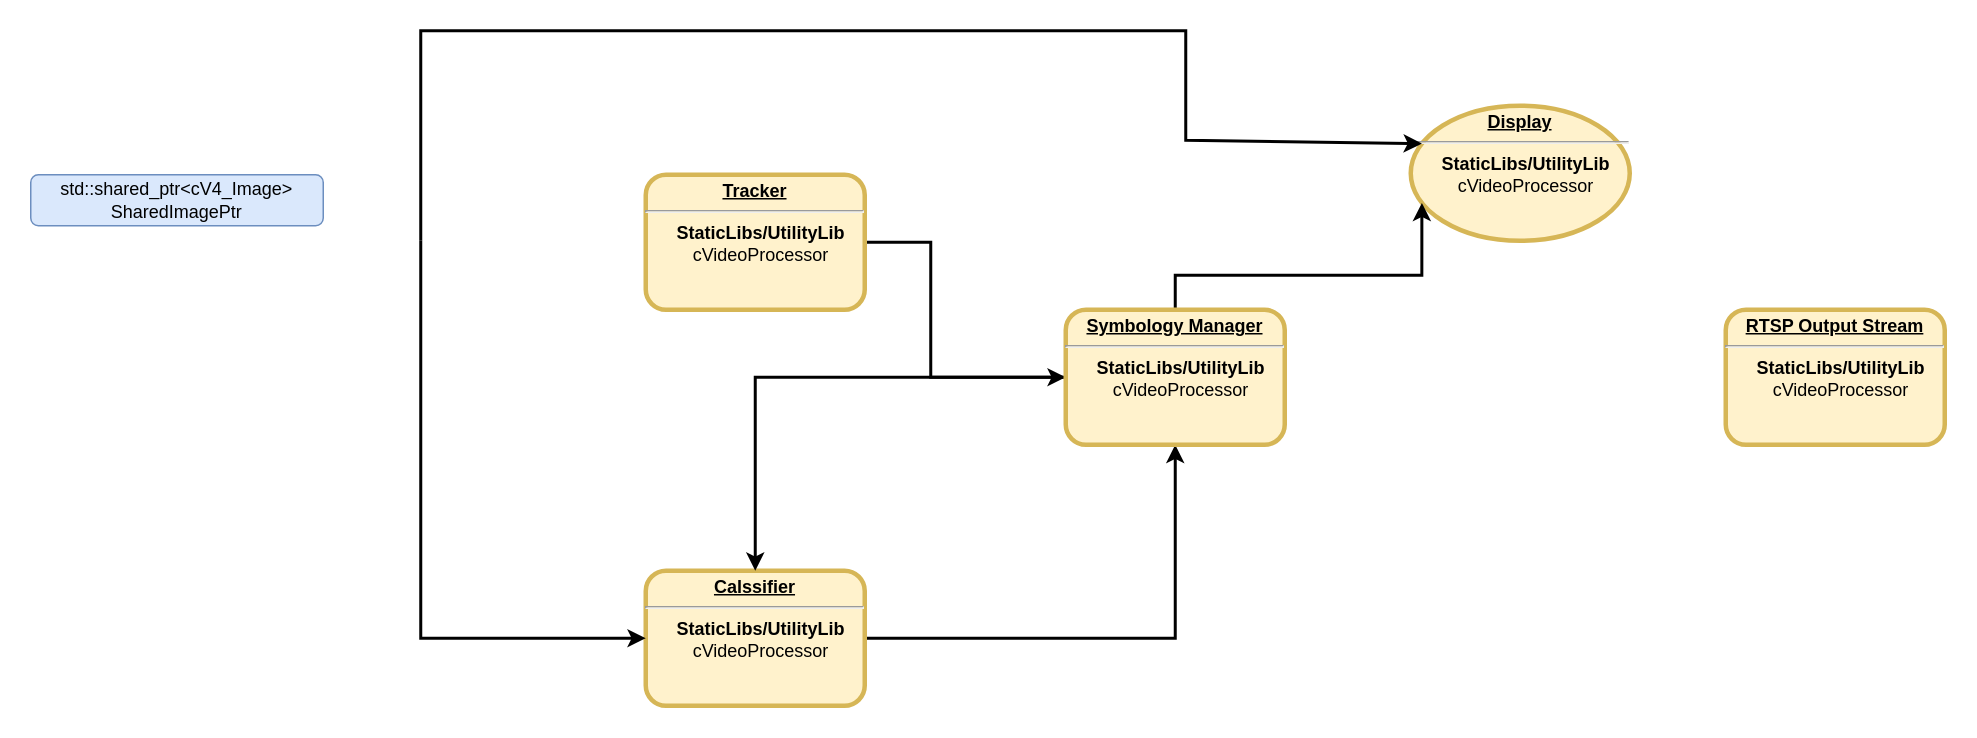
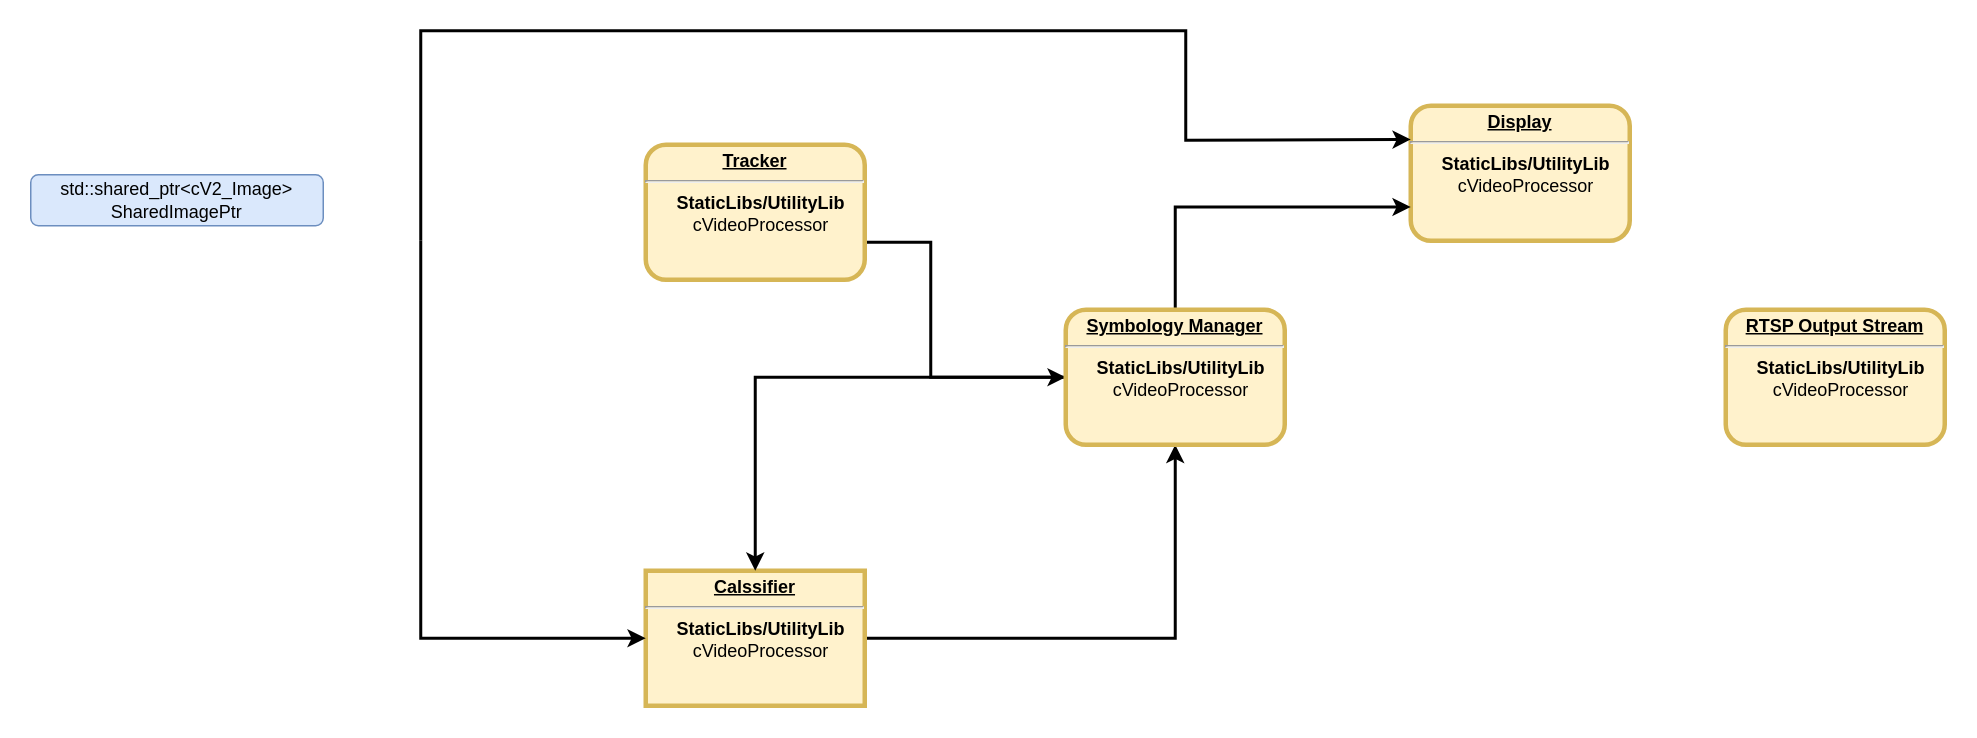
  <mxCell id="0" />
  <mxCell id="1" parent="0" />
  <mxCell id="2" style="edgeStyle=orthogonalEdgeStyle;rounded=0;orthogonalLoop=1;jettySize=auto;html=1;exitX=1;exitY=0.5;exitDx=0;exitDy=0;entryX=0;entryY=0.5;entryDx=0;entryDy=0;strokeWidth=2;" edge="1" parent="1" source="3" target="12"><mxGeometry relative="1" as="geometry"><Array as="points"><mxPoint x="620" y="161" /><mxPoint x="620" y="251" /></Array></mxGeometry></mxCell>
- <mxCell id="3" value="&lt;p style=&quot;margin: 0px ; margin-top: 4px ; text-align: center ; text-decoration: underline&quot;&gt;&lt;strong&gt;Tracker&lt;br&gt;&lt;/strong&gt;&lt;/p&gt;&lt;hr&gt;&lt;p style=&quot;margin: 0px ; margin-left: 8px&quot;&gt;StaticLibs/UtilityLib&lt;/p&gt;&lt;p style=&quot;margin: 0px ; margin-left: 8px&quot;&gt;&lt;span style=&quot;font-weight: normal&quot;&gt;cVideoProcessor&lt;/span&gt;&lt;/p&gt;" style="verticalAlign=middle;align=center;overflow=fill;fontSize=12;fontFamily=Helvetica;html=1;rounded=1;fontStyle=1;strokeWidth=3;fillColor=#fff2cc;strokeColor=#d6b656;" parent="1" vertex="1"><mxGeometry x="430" y="116" width="146" height="90" as="geometry" /></mxCell>
+ <mxCell id="3" value="&lt;p style=&quot;margin: 0px ; margin-top: 4px ; text-align: center ; text-decoration: underline&quot;&gt;&lt;strong&gt;Tracker&lt;br&gt;&lt;/strong&gt;&lt;/p&gt;&lt;hr&gt;&lt;p style=&quot;margin: 0px ; margin-left: 8px&quot;&gt;StaticLibs/UtilityLib&lt;/p&gt;&lt;p style=&quot;margin: 0px ; margin-left: 8px&quot;&gt;&lt;span style=&quot;font-weight: normal&quot;&gt;cVideoProcessor&lt;/span&gt;&lt;/p&gt;" style="verticalAlign=middle;align=center;overflow=fill;fontSize=12;fontFamily=Helvetica;html=1;rounded=1;fontStyle=1;strokeWidth=3;fillColor=#fff2cc;strokeColor=#d6b656;" parent="1" vertex="1"><mxGeometry x="430" y="96" width="146" height="90" as="geometry" /></mxCell>
  <mxCell id="4" style="edgeStyle=orthogonalEdgeStyle;rounded=0;orthogonalLoop=1;jettySize=auto;html=1;exitX=1;exitY=0.5;exitDx=0;exitDy=0;entryX=0.5;entryY=1;entryDx=0;entryDy=0;strokeWidth=2;" edge="1" parent="1" source="5" target="12"><mxGeometry relative="1" as="geometry" /></mxCell>
- <mxCell id="5" value="&lt;p style=&quot;margin: 0px ; margin-top: 4px ; text-align: center ; text-decoration: underline&quot;&gt;&lt;strong&gt;Calssifier&lt;br&gt;&lt;/strong&gt;&lt;/p&gt;&lt;hr&gt;&lt;p style=&quot;margin: 0px ; margin-left: 8px&quot;&gt;StaticLibs/UtilityLib&lt;/p&gt;&lt;p style=&quot;margin: 0px ; margin-left: 8px&quot;&gt;&lt;span style=&quot;font-weight: normal&quot;&gt;cVideoProcessor&lt;/span&gt;&lt;/p&gt;" style="verticalAlign=middle;align=center;overflow=fill;fontSize=12;fontFamily=Helvetica;html=1;rounded=1;fontStyle=1;strokeWidth=3;fillColor=#fff2cc;strokeColor=#d6b656;" parent="1" vertex="1"><mxGeometry x="430" y="380" width="146" height="90" as="geometry" /></mxCell>
+ <mxCell id="5" value="&lt;p style=&quot;margin: 0px ; margin-top: 4px ; text-align: center ; text-decoration: underline&quot;&gt;&lt;strong&gt;Calssifier&lt;br&gt;&lt;/strong&gt;&lt;/p&gt;&lt;hr&gt;&lt;p style=&quot;margin: 0px ; margin-left: 8px&quot;&gt;StaticLibs/UtilityLib&lt;/p&gt;&lt;p style=&quot;margin: 0px ; margin-left: 8px&quot;&gt;&lt;span style=&quot;font-weight: normal&quot;&gt;cVideoProcessor&lt;/span&gt;&lt;/p&gt;" style="verticalAlign=middle;align=center;overflow=fill;fontSize=12;fontFamily=Helvetica;html=1;fontStyle=1;strokeWidth=3;fillColor=#fff2cc;strokeColor=#d6b656;rounded=0;" parent="1" vertex="1"><mxGeometry x="430" y="380" width="146" height="90" as="geometry" /></mxCell>
  <mxCell id="6" value="" style="edgeStyle=none;noEdgeStyle=1;strokeWidth=2;entryX=0;entryY=0.5;entryDx=0;entryDy=0;rounded=0;" parent="1" target="5" edge="1"><mxGeometry width="100" height="100" relative="1" as="geometry"><mxPoint x="280" y="160" as="sourcePoint" /><mxPoint x="628" y="379.5" as="targetPoint" /><Array as="points"><mxPoint x="280" y="425" /></Array></mxGeometry></mxCell>
- <mxCell id="7" value="std::shared_ptr&amp;lt;cV4_Image&amp;gt; SharedImagePtr" style="rounded=1;whiteSpace=wrap;html=1;fillColor=#dae8fc;strokeColor=#6c8ebf;" vertex="1" parent="1"><mxGeometry x="20" y="116" width="195" height="34" as="geometry" /></mxCell>
- <mxCell id="8" value="&lt;p style=&quot;margin: 0px ; margin-top: 4px ; text-align: center ; text-decoration: underline&quot;&gt;&lt;strong&gt;Display&lt;br&gt;&lt;/strong&gt;&lt;/p&gt;&lt;hr&gt;&lt;p style=&quot;margin: 0px ; margin-left: 8px&quot;&gt;StaticLibs/UtilityLib&lt;/p&gt;&lt;p style=&quot;margin: 0px ; margin-left: 8px&quot;&gt;&lt;span style=&quot;font-weight: normal&quot;&gt;cVideoProcessor&lt;/span&gt;&lt;/p&gt;" style="ellipse;verticalAlign=middle;align=center;overflow=fill;fontSize=12;fontFamily=Helvetica;html=1;fontStyle=1;strokeWidth=3;fillColor=#fff2cc;strokeColor=#d6b656;" vertex="1" parent="1"><mxGeometry x="940" y="70" width="146" height="90" as="geometry" /></mxCell>
+ <mxCell id="7" value="std::shared_ptr&amp;lt;cV2_Image&amp;gt; SharedImagePtr" style="rounded=1;whiteSpace=wrap;html=1;fillColor=#dae8fc;strokeColor=#6c8ebf;" vertex="1" parent="1"><mxGeometry x="20" y="116" width="195" height="34" as="geometry" /></mxCell>
+ <mxCell id="8" value="&lt;p style=&quot;margin: 0px ; margin-top: 4px ; text-align: center ; text-decoration: underline&quot;&gt;&lt;strong&gt;Display&lt;br&gt;&lt;/strong&gt;&lt;/p&gt;&lt;hr&gt;&lt;p style=&quot;margin: 0px ; margin-left: 8px&quot;&gt;StaticLibs/UtilityLib&lt;/p&gt;&lt;p style=&quot;margin: 0px ; margin-left: 8px&quot;&gt;&lt;span style=&quot;font-weight: normal&quot;&gt;cVideoProcessor&lt;/span&gt;&lt;/p&gt;" style="verticalAlign=middle;align=center;overflow=fill;fontSize=12;fontFamily=Helvetica;html=1;rounded=1;fontStyle=1;strokeWidth=3;fillColor=#fff2cc;strokeColor=#d6b656;" vertex="1" parent="1"><mxGeometry x="940" y="70" width="146" height="90" as="geometry" /></mxCell>
  <mxCell id="9" value="&lt;p style=&quot;margin: 0px ; margin-top: 4px ; text-align: center ; text-decoration: underline&quot;&gt;&lt;strong&gt;RTSP Output Stream&lt;br&gt;&lt;/strong&gt;&lt;/p&gt;&lt;hr&gt;&lt;p style=&quot;margin: 0px ; margin-left: 8px&quot;&gt;StaticLibs/UtilityLib&lt;/p&gt;&lt;p style=&quot;margin: 0px ; margin-left: 8px&quot;&gt;&lt;span style=&quot;font-weight: normal&quot;&gt;cVideoProcessor&lt;/span&gt;&lt;/p&gt;" style="verticalAlign=middle;align=center;overflow=fill;fontSize=12;fontFamily=Helvetica;html=1;rounded=1;fontStyle=1;strokeWidth=3;fillColor=#fff2cc;strokeColor=#d6b656;" vertex="1" parent="1"><mxGeometry x="1150" y="206" width="146" height="90" as="geometry" /></mxCell>
  <mxCell id="10" style="edgeStyle=orthogonalEdgeStyle;rounded=0;orthogonalLoop=1;jettySize=auto;html=1;exitX=0;exitY=0.5;exitDx=0;exitDy=0;entryX=0.5;entryY=0;entryDx=0;entryDy=0;strokeWidth=2;" edge="1" parent="1" source="12" target="5"><mxGeometry relative="1" as="geometry" /></mxCell>
  <mxCell id="11" style="edgeStyle=orthogonalEdgeStyle;rounded=0;orthogonalLoop=1;jettySize=auto;html=1;exitX=0.5;exitY=0;exitDx=0;exitDy=0;entryX=0;entryY=0.75;entryDx=0;entryDy=0;strokeWidth=2;" edge="1" parent="1" source="12" target="8"><mxGeometry relative="1" as="geometry" /></mxCell>
  <mxCell id="12" value="&lt;p style=&quot;margin: 0px ; margin-top: 4px ; text-align: center ; text-decoration: underline&quot;&gt;&lt;strong&gt;Symbology Manager&lt;/strong&gt;&lt;/p&gt;&lt;hr&gt;&lt;p style=&quot;margin: 0px ; margin-left: 8px&quot;&gt;StaticLibs/UtilityLib&lt;/p&gt;&lt;p style=&quot;margin: 0px ; margin-left: 8px&quot;&gt;&lt;span style=&quot;font-weight: normal&quot;&gt;cVideoProcessor&lt;/span&gt;&lt;/p&gt;" style="verticalAlign=middle;align=center;overflow=fill;fontSize=12;fontFamily=Helvetica;html=1;rounded=1;fontStyle=1;strokeWidth=3;fillColor=#fff2cc;strokeColor=#d6b656;" vertex="1" parent="1"><mxGeometry x="710" y="206" width="146" height="90" as="geometry" /></mxCell>
  <mxCell id="13" value="" style="endArrow=classic;html=1;strokeWidth=2;entryX=0;entryY=0.25;entryDx=0;entryDy=0;rounded=0;" edge="1" parent="1" target="8"><mxGeometry width="50" height="50" relative="1" as="geometry"><mxPoint x="280" y="160" as="sourcePoint" /><mxPoint x="380" y="-10" as="targetPoint" /><Array as="points"><mxPoint x="280" y="20" /><mxPoint x="790" y="20" /><mxPoint x="790" y="93" /></Array></mxGeometry></mxCell>
